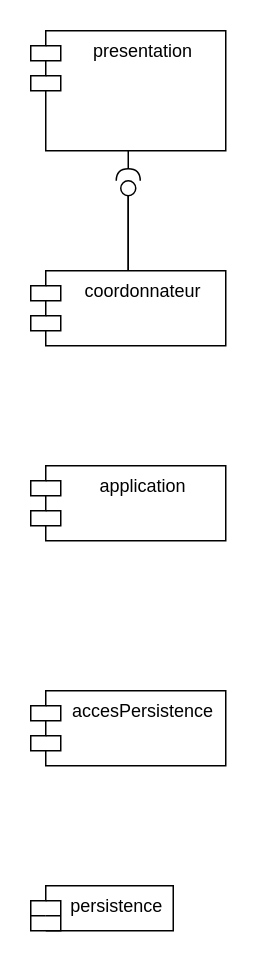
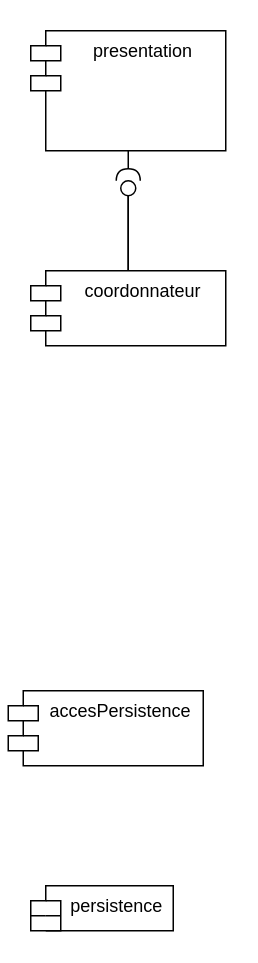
  <mxCell id="0" />
  <mxCell id="1" parent="0" />
  <mxCell id="2" value="presentation" style="shape=module;align=left;spacingLeft=20;align=center;verticalAlign=top;" vertex="1" parent="1"><mxGeometry x="20" y="20" width="130" height="80" as="geometry" /></mxCell>
- <mxCell id="3" value="accesPersistence" style="shape=module;align=left;spacingLeft=20;align=center;verticalAlign=top;" vertex="1" parent="1"><mxGeometry x="20" y="460" width="130" height="50" as="geometry" /></mxCell>
- <mxCell id="4" value="application" style="shape=module;align=left;spacingLeft=20;align=center;verticalAlign=top;" vertex="1" parent="1"><mxGeometry x="20" y="310" width="130" height="50" as="geometry" /></mxCell>
+ <mxCell id="3" value="accesPersistence" style="shape=module;align=left;spacingLeft=20;align=center;verticalAlign=top;" vertex="1" parent="1"><mxGeometry x="5" y="460" width="130" height="50" as="geometry" /></mxCell>
  <mxCell id="5" value="persistence" style="shape=module;align=left;spacingLeft=20;align=center;verticalAlign=top;" vertex="1" parent="1"><mxGeometry x="20" y="590" width="95" height="30" as="geometry" /></mxCell>
  <mxCell id="6" value="" style="rounded=0;orthogonalLoop=1;jettySize=auto;html=1;endArrow=none;endFill=0;sketch=0;targetPerimeterSpacing=0;fontSize=10;startArrow=none;" edge="1" target="9" parent="1" source="10"><mxGeometry relative="1" as="geometry"><mxPoint x="85" y="180" as="sourcePoint" /></mxGeometry></mxCell>
  <mxCell id="7" value="" style="rounded=0;orthogonalLoop=1;jettySize=auto;html=1;endArrow=halfCircle;endFill=0;endSize=6;strokeWidth=1;sketch=0;fontSize=10;exitX=0.5;exitY=1;exitDx=0;exitDy=0;" edge="1" parent="1" source="2"><mxGeometry relative="1" as="geometry"><mxPoint x="470" y="155" as="sourcePoint" /><mxPoint x="85" y="120" as="targetPoint" /></mxGeometry></mxCell>
  <mxCell id="8" value="" style="edgeStyle=orthogonalEdgeStyle;rounded=0;orthogonalLoop=1;jettySize=auto;html=1;fontSize=10;" edge="1" parent="1" source="9"><mxGeometry relative="1" as="geometry"><mxPoint x="85" y="210" as="targetPoint" /></mxGeometry></mxCell>
  <mxCell id="9" value="" style="ellipse;whiteSpace=wrap;html=1;align=center;aspect=fixed;resizable=0;points=[];outlineConnect=0;sketch=0;fontSize=10;" vertex="1" parent="1"><mxGeometry x="80" y="120" width="10" height="10" as="geometry" /></mxCell>
  <mxCell id="10" value="coordonnateur" style="shape=module;align=left;spacingLeft=20;align=center;verticalAlign=top;" vertex="1" parent="1"><mxGeometry x="20" y="180" width="130" height="50" as="geometry" /></mxCell>
  <mxCell id="11" value="" style="rounded=0;orthogonalLoop=1;jettySize=auto;html=1;endArrow=none;endFill=0;sketch=0;sourcePerimeterSpacing=0;fontSize=10;" edge="1" parent="1" target="10"><mxGeometry relative="1" as="geometry"><mxPoint x="85" y="180" as="sourcePoint" /><mxPoint x="85" y="130" as="targetPoint" /></mxGeometry></mxCell>
